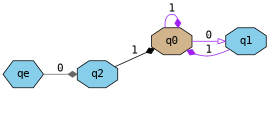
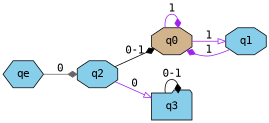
  digraph {
    fontname="DejaVu Sans Mono"
    rankdir=LR
    node [fillcolor=skyblue fontname="DejaVu Sans Mono" shape=octagon style=filled]
    edge [arrowhead=diamond color=purple fontname="DejaVu Sans Mono"]
    q0 [fillcolor=tan]
    q1
    qe [shape=hexagon]
    q2
+   q3 [shape=folder]
    q0 -> q0 [label=1]
-   q0 -> q1 [arrowhead=onormal label=0]
+   q0 -> q1 [arrowhead=onormal label=1]
    q1 -> q0 [label=1]
    qe -> q2 [color=gray40 label=0]
-   q2 -> q0 [color=black label=1]
+   q2 -> q0 [color=black label="0-1"]
+   q2 -> q3 [arrowhead=onormal label=0]
+   q3 -> q3 [color=black label="0-1"]
  }
